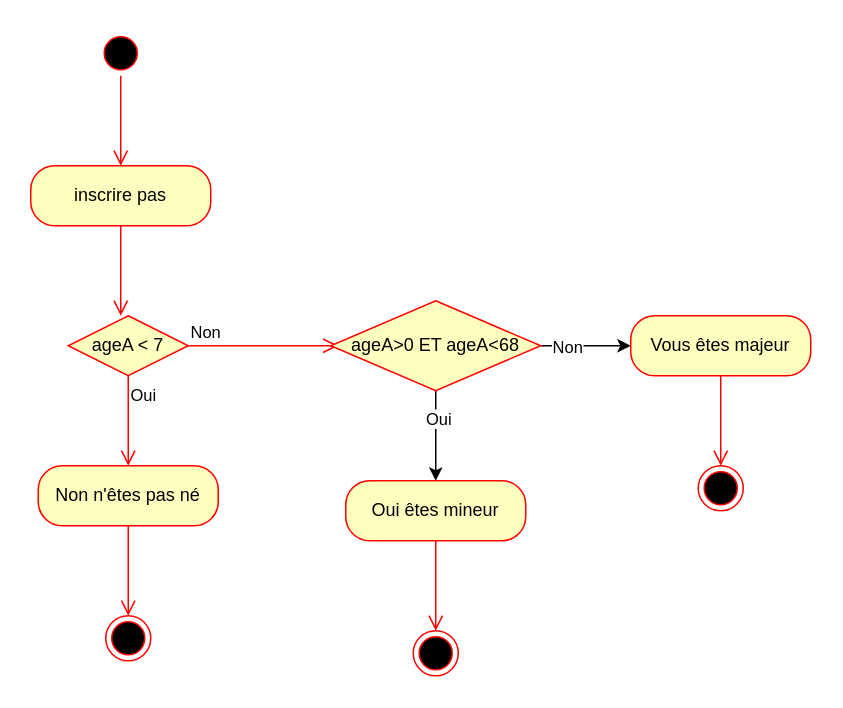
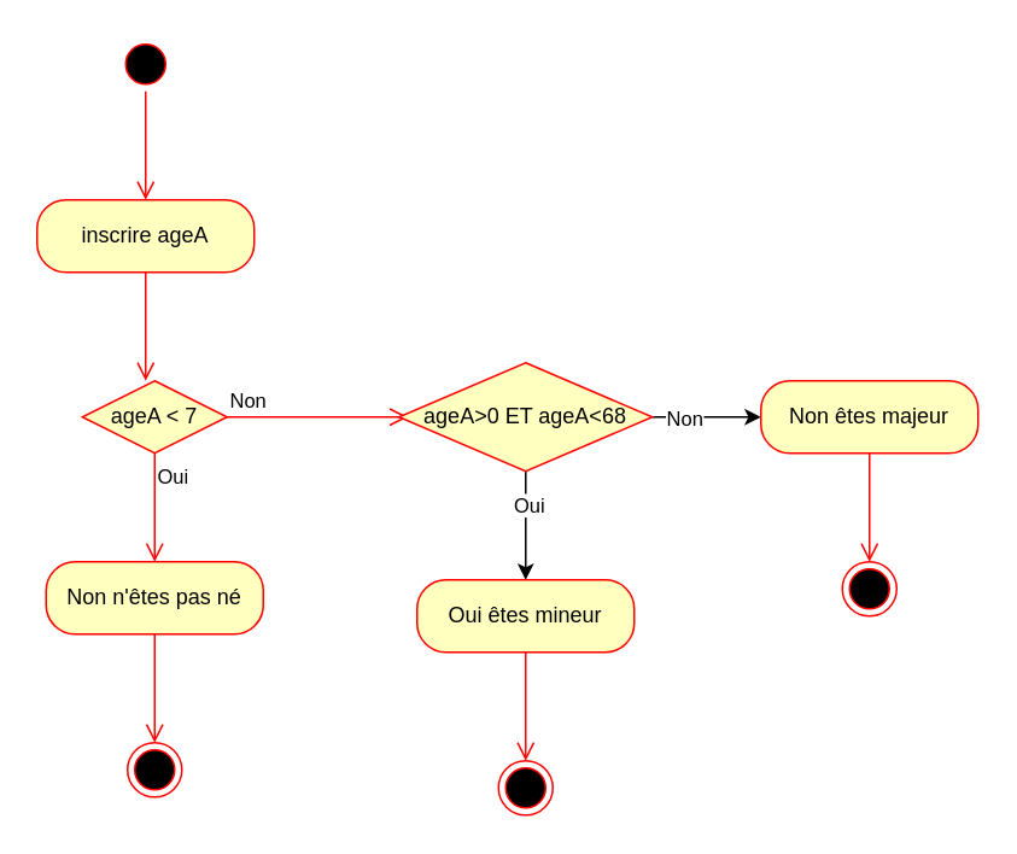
  <mxCell id="0" />
  <mxCell id="1" parent="0" />
  <mxCell id="2" value="" style="ellipse;html=1;shape=startState;fillColor=#000000;strokeColor=#ff0000;" vertex="1" parent="1"><mxGeometry x="65" y="20" width="30" height="30" as="geometry" /></mxCell>
  <mxCell id="3" value="" style="edgeStyle=orthogonalEdgeStyle;html=1;verticalAlign=bottom;endArrow=open;endSize=8;strokeColor=#ff0000;rounded=0;" edge="1" source="2" parent="1"><mxGeometry relative="1" as="geometry"><mxPoint x="80" y="110" as="targetPoint" /></mxGeometry></mxCell>
- <mxCell id="4" value="inscrire pas" style="rounded=1;whiteSpace=wrap;html=1;arcSize=40;fontColor=#000000;fillColor=#ffffc0;strokeColor=#ff0000;" vertex="1" parent="1"><mxGeometry x="20" y="110" width="120" height="40" as="geometry" /></mxCell>
+ <mxCell id="4" value="inscrire ageA" style="rounded=1;whiteSpace=wrap;html=1;arcSize=40;fontColor=#000000;fillColor=#ffffc0;strokeColor=#ff0000;" vertex="1" parent="1"><mxGeometry x="20" y="110" width="120" height="40" as="geometry" /></mxCell>
  <mxCell id="5" value="" style="edgeStyle=orthogonalEdgeStyle;html=1;verticalAlign=bottom;endArrow=open;endSize=8;strokeColor=#ff0000;rounded=0;" edge="1" source="4" parent="1"><mxGeometry relative="1" as="geometry"><mxPoint x="80" y="210" as="targetPoint" /></mxGeometry></mxCell>
  <mxCell id="6" value="ageA &amp;lt; 7" style="rhombus;whiteSpace=wrap;html=1;fontColor=#000000;fillColor=#ffffc0;strokeColor=#ff0000;" vertex="1" parent="1"><mxGeometry x="45" y="210" width="80" height="40" as="geometry" /></mxCell>
  <mxCell id="7" value="Non" style="edgeStyle=orthogonalEdgeStyle;html=1;align=left;verticalAlign=bottom;endArrow=open;endSize=8;strokeColor=#ff0000;rounded=0;" edge="1" source="6" parent="1"><mxGeometry x="-1" relative="1" as="geometry"><mxPoint x="225" y="230" as="targetPoint" /></mxGeometry></mxCell>
  <mxCell id="8" value="Oui" style="edgeStyle=orthogonalEdgeStyle;html=1;align=left;verticalAlign=top;endArrow=open;endSize=8;strokeColor=#ff0000;rounded=0;" edge="1" source="6" parent="1"><mxGeometry x="-1" relative="1" as="geometry"><mxPoint x="85" y="310" as="targetPoint" /></mxGeometry></mxCell>
  <mxCell id="9" value="Non n'êtes pas né" style="rounded=1;whiteSpace=wrap;html=1;arcSize=40;fontColor=#000000;fillColor=#ffffc0;strokeColor=#ff0000;" vertex="1" parent="1"><mxGeometry x="25" y="310" width="120" height="40" as="geometry" /></mxCell>
  <mxCell id="10" value="" style="edgeStyle=orthogonalEdgeStyle;html=1;verticalAlign=bottom;endArrow=open;endSize=8;strokeColor=#ff0000;rounded=0;" edge="1" source="9" parent="1"><mxGeometry relative="1" as="geometry"><mxPoint x="85" y="410" as="targetPoint" /></mxGeometry></mxCell>
  <mxCell id="11" style="edgeStyle=orthogonalEdgeStyle;rounded=0;orthogonalLoop=1;jettySize=auto;html=1;" edge="1" parent="1" source="15"><mxGeometry relative="1" as="geometry"><mxPoint x="290" y="320" as="targetPoint" /></mxGeometry></mxCell>
  <mxCell id="12" value="Oui" style="edgeLabel;html=1;align=center;verticalAlign=middle;resizable=0;points=[];" vertex="1" connectable="0" parent="11"><mxGeometry x="-0.416" y="1" relative="1" as="geometry"><mxPoint as="offset" /></mxGeometry></mxCell>
  <mxCell id="13" style="edgeStyle=orthogonalEdgeStyle;rounded=0;orthogonalLoop=1;jettySize=auto;html=1;" edge="1" parent="1" source="15"><mxGeometry relative="1" as="geometry"><mxPoint x="420" y="230" as="targetPoint" /></mxGeometry></mxCell>
  <mxCell id="14" value="Non" style="edgeLabel;html=1;align=center;verticalAlign=middle;resizable=0;points=[];" vertex="1" connectable="0" parent="13"><mxGeometry x="-0.449" relative="1" as="geometry"><mxPoint as="offset" /></mxGeometry></mxCell>
  <mxCell id="15" value="ageA&amp;gt;0 ET ageA&amp;lt;68" style="rhombus;whiteSpace=wrap;html=1;fontColor=#000000;fillColor=#ffffc0;strokeColor=#ff0000;" vertex="1" parent="1"><mxGeometry x="220" y="200" width="140" height="60" as="geometry" /></mxCell>
  <mxCell id="16" value="Oui êtes mineur" style="rounded=1;whiteSpace=wrap;html=1;arcSize=40;fontColor=#000000;fillColor=#ffffc0;strokeColor=#ff0000;" vertex="1" parent="1"><mxGeometry x="230" y="320" width="120" height="40" as="geometry" /></mxCell>
  <mxCell id="17" value="" style="edgeStyle=orthogonalEdgeStyle;html=1;verticalAlign=bottom;endArrow=open;endSize=8;strokeColor=#ff0000;rounded=0;" edge="1" source="16" parent="1"><mxGeometry relative="1" as="geometry"><mxPoint x="290" y="420" as="targetPoint" /></mxGeometry></mxCell>
- <mxCell id="18" value="Vous êtes majeur" style="rounded=1;whiteSpace=wrap;html=1;arcSize=40;fontColor=#000000;fillColor=#ffffc0;strokeColor=#ff0000;" vertex="1" parent="1"><mxGeometry x="420" y="210" width="120" height="40" as="geometry" /></mxCell>
+ <mxCell id="18" value="Non êtes majeur" style="rounded=1;whiteSpace=wrap;html=1;arcSize=40;fontColor=#000000;fillColor=#ffffc0;strokeColor=#ff0000;" vertex="1" parent="1"><mxGeometry x="420" y="210" width="120" height="40" as="geometry" /></mxCell>
  <mxCell id="19" value="" style="edgeStyle=orthogonalEdgeStyle;html=1;verticalAlign=bottom;endArrow=open;endSize=8;strokeColor=#ff0000;rounded=0;" edge="1" source="18" parent="1"><mxGeometry relative="1" as="geometry"><mxPoint x="480" y="310" as="targetPoint" /></mxGeometry></mxCell>
  <mxCell id="20" value="" style="ellipse;html=1;shape=endState;fillColor=#000000;strokeColor=#ff0000;" vertex="1" parent="1"><mxGeometry x="465" y="310" width="30" height="30" as="geometry" /></mxCell>
  <mxCell id="21" value="" style="ellipse;html=1;shape=endState;fillColor=#000000;strokeColor=#ff0000;" vertex="1" parent="1"><mxGeometry x="275" y="420" width="30" height="30" as="geometry" /></mxCell>
  <mxCell id="22" value="" style="ellipse;html=1;shape=endState;fillColor=#000000;strokeColor=#ff0000;" vertex="1" parent="1"><mxGeometry x="70" y="410" width="30" height="30" as="geometry" /></mxCell>
